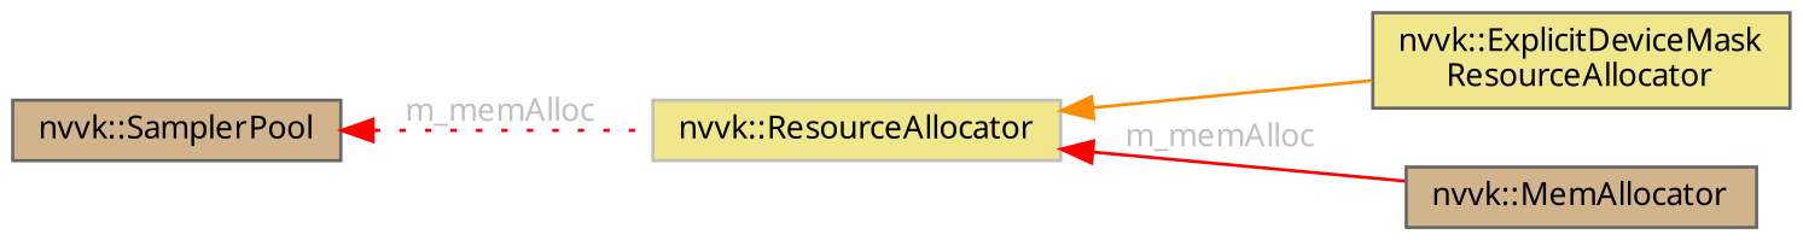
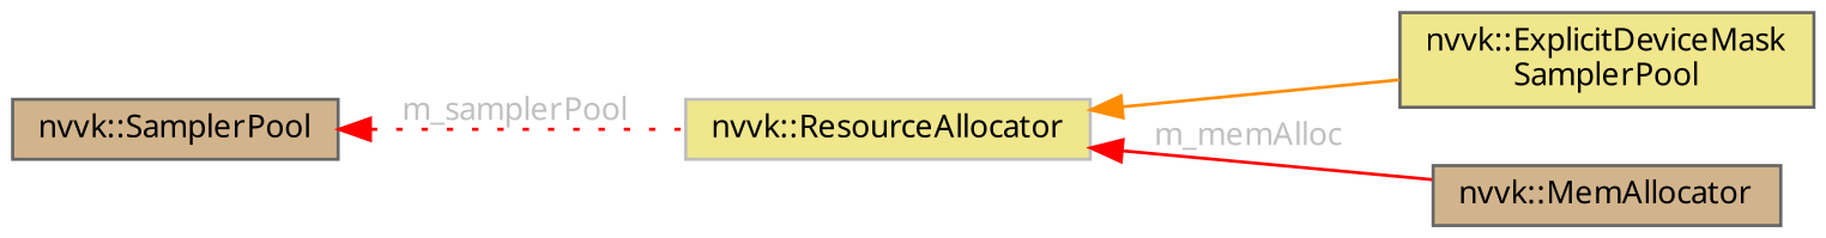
  digraph {
    fontname="Noto Sans"
    rankdir=LR
    node [color=gray40 fillcolor=khaki fontname="Noto Sans" fontsize=10 shape=box style=filled]
    edge [color=red dir=back fontname="Noto Sans" fontsize=10 labelfontname=Helvetica labelfontsize=10 style=solid fontcolor=grey]
-   n1 [fontcolor=black height=0.2 label="nvvk::ExplicitDeviceMask\lResourceAllocator" width=0.4]
+   n1 [fontcolor=black height=0.2 label="nvvk::ExplicitDeviceMask\lSamplerPool" width=0.4]
    n2 [color=grey75 height=0.2 label="nvvk::ResourceAllocator" width=0.4]
    n3 [fillcolor=tan height=0.2 label="nvvk::MemAllocator" width=0.4]
    n4 [fillcolor=tan height=0.2 label="nvvk::SamplerPool" width=0.4]
    n2 -> n1 [color=darkorange fontcolor=""]
    n2 -> n3 [label=" m_memAlloc"]
-   n4 -> n2 [label=" m_memAlloc" style=dotted]
+   n4 -> n2 [label=" m_samplerPool" style=dotted]
  }
